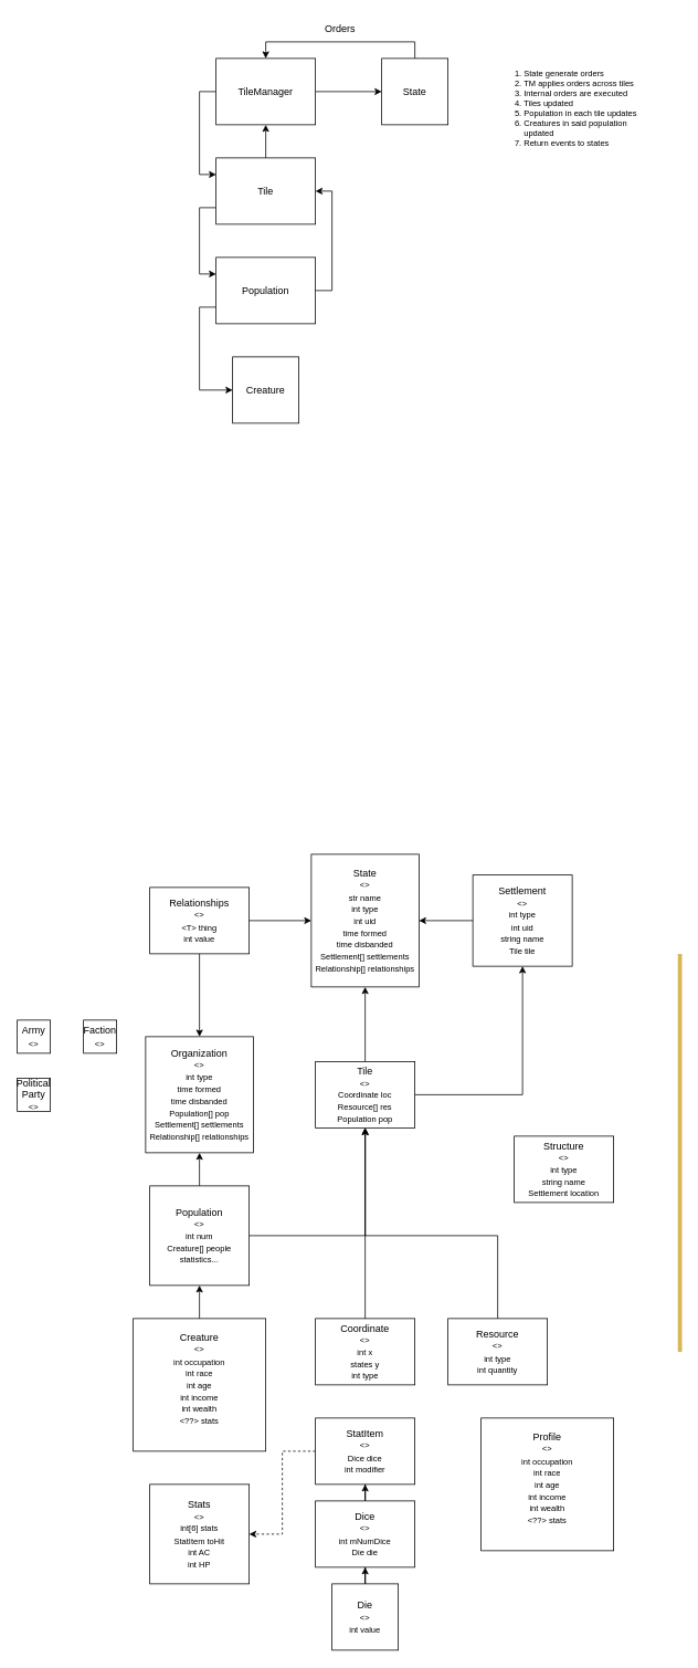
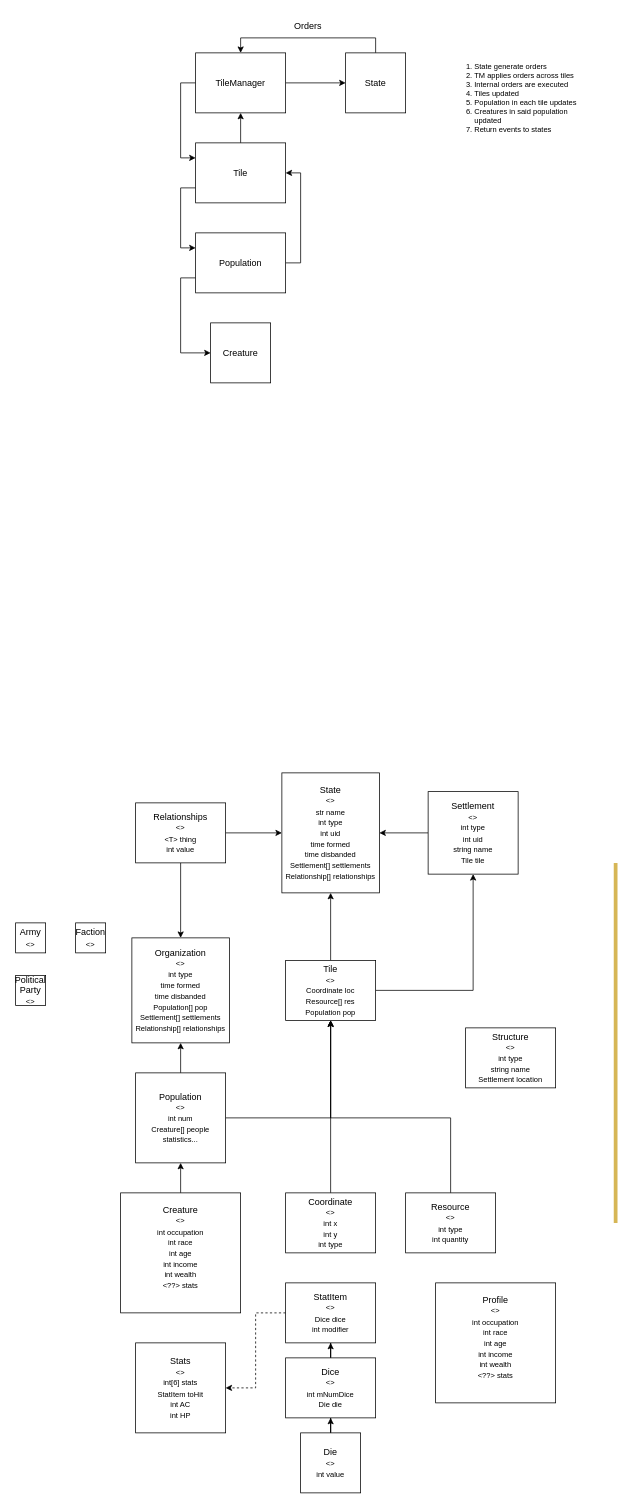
  <mxCell id="0" />
  <mxCell id="1" parent="0" />
  <mxCell id="2" value="" style="endArrow=none;html=1;fillColor=#fff2cc;strokeColor=#d6b656;strokeWidth=5;" parent="1" edge="1"><mxGeometry width="50" height="50" relative="1" as="geometry"><mxPoint x="820" y="1630" as="sourcePoint" /><mxPoint x="820" y="1150" as="targetPoint" /></mxGeometry></mxCell>
  <mxCell id="3" style="edgeStyle=orthogonalEdgeStyle;rounded=0;orthogonalLoop=1;jettySize=auto;html=1;entryX=0.5;entryY=1;entryDx=0;entryDy=0;" parent="1" source="5" target="8" edge="1"><mxGeometry relative="1" as="geometry" /></mxCell>
  <mxCell id="4" style="edgeStyle=orthogonalEdgeStyle;rounded=0;orthogonalLoop=1;jettySize=auto;html=1;entryX=0.5;entryY=1;entryDx=0;entryDy=0;" parent="1" source="5" target="28" edge="1"><mxGeometry relative="1" as="geometry" /></mxCell>
  <mxCell id="5" value="Population&lt;br&gt;&lt;font style=&quot;font-size: 10px&quot;&gt;&amp;lt;&amp;gt;&lt;br&gt;int num&lt;br&gt;Creature[] people&lt;br&gt;statistics...&lt;br&gt;&lt;/font&gt;" style="rounded=0;whiteSpace=wrap;html=1;" parent="1" vertex="1"><mxGeometry x="180" y="1430" width="120" height="120" as="geometry" /></mxCell>
  <mxCell id="6" style="edgeStyle=orthogonalEdgeStyle;rounded=0;orthogonalLoop=1;jettySize=auto;html=1;entryX=0.5;entryY=1;entryDx=0;entryDy=0;" parent="1" source="7" target="5" edge="1"><mxGeometry relative="1" as="geometry" /></mxCell>
  <mxCell id="7" value="Creature&lt;br style=&quot;font-size: 10px&quot;&gt;&lt;font style=&quot;font-size: 10px&quot;&gt;&amp;lt;&amp;gt;&lt;br&gt;int occupation&lt;br&gt;int race&lt;br&gt;int age&lt;br&gt;int income&lt;br&gt;int wealth&lt;br&gt;&amp;lt;??&amp;gt; stats&lt;br&gt;&lt;br&gt;&lt;/font&gt;" style="rounded=0;whiteSpace=wrap;html=1;align=center;" parent="1" vertex="1"><mxGeometry x="160" y="1590" width="160" height="160" as="geometry" /></mxCell>
  <mxCell id="8" value="Organization&lt;br style=&quot;font-size: 10px&quot;&gt;&lt;font style=&quot;font-size: 10px&quot;&gt;&amp;lt;&amp;gt;&lt;br&gt;int type&lt;br&gt;time formed&lt;br&gt;time disbanded&lt;br&gt;Population[] pop&lt;br&gt;Settlement[] settlements&lt;br&gt;Relationship[] relationships&lt;br&gt;&lt;/font&gt;" style="rounded=0;whiteSpace=wrap;html=1;align=center;" parent="1" vertex="1"><mxGeometry x="175" y="1250" width="130" height="140" as="geometry" /></mxCell>
  <mxCell id="9" style="edgeStyle=orthogonalEdgeStyle;rounded=0;orthogonalLoop=1;jettySize=auto;html=1;entryX=0.5;entryY=1;entryDx=0;entryDy=0;" parent="1" source="10" target="28" edge="1"><mxGeometry relative="1" as="geometry" /></mxCell>
- <mxCell id="10" value="Coordinate&lt;br style=&quot;font-size: 10px&quot;&gt;&lt;font style=&quot;font-size: 10px&quot;&gt;&amp;lt;&amp;gt;&lt;br&gt;int x&lt;br&gt;states y&lt;br&gt;int type&lt;br&gt;&lt;/font&gt;" style="rounded=0;whiteSpace=wrap;html=1;align=center;" parent="1" vertex="1"><mxGeometry x="380" y="1590" width="120" height="80" as="geometry" /></mxCell>
+ <mxCell id="10" value="Coordinate&lt;br style=&quot;font-size: 10px&quot;&gt;&lt;font style=&quot;font-size: 10px&quot;&gt;&amp;lt;&amp;gt;&lt;br&gt;int x&lt;br&gt;int y&lt;br&gt;int type&lt;br&gt;&lt;/font&gt;" style="rounded=0;whiteSpace=wrap;html=1;align=center;" parent="1" vertex="1"><mxGeometry x="380" y="1590" width="120" height="80" as="geometry" /></mxCell>
  <mxCell id="11" value="Structure&lt;br style=&quot;font-size: 10px&quot;&gt;&lt;font style=&quot;font-size: 10px&quot;&gt;&amp;lt;&amp;gt;&lt;br&gt;int type&lt;br&gt;string name&lt;br&gt;Settlement location&lt;br&gt;&lt;/font&gt;" style="rounded=0;whiteSpace=wrap;html=1;align=center;" parent="1" vertex="1"><mxGeometry x="620" y="1370" width="120" height="80" as="geometry" /></mxCell>
  <mxCell id="12" value="Army&lt;br style=&quot;font-size: 10px&quot;&gt;&lt;font style=&quot;font-size: 10px&quot;&gt;&amp;lt;&amp;gt;&lt;br&gt;&lt;/font&gt;" style="rounded=0;whiteSpace=wrap;html=1;align=center;" parent="1" vertex="1"><mxGeometry x="20" y="1230" width="40" height="40" as="geometry" /></mxCell>
  <mxCell id="13" value="Faction&lt;br style=&quot;font-size: 10px&quot;&gt;&lt;font style=&quot;font-size: 10px&quot;&gt;&amp;lt;&amp;gt;&lt;br&gt;&lt;/font&gt;" style="rounded=0;whiteSpace=wrap;html=1;align=center;" parent="1" vertex="1"><mxGeometry x="100" y="1230" width="40" height="40" as="geometry" /></mxCell>
  <mxCell id="14" value="Political Party&lt;br style=&quot;font-size: 10px&quot;&gt;&lt;font style=&quot;font-size: 10px&quot;&gt;&amp;lt;&amp;gt;&lt;br&gt;&lt;/font&gt;" style="rounded=0;whiteSpace=wrap;html=1;align=center;" parent="1" vertex="1"><mxGeometry x="20" y="1300" width="40" height="40" as="geometry" /></mxCell>
  <mxCell id="15" value="State&lt;br style=&quot;font-size: 10px&quot;&gt;&lt;font style=&quot;font-size: 10px&quot;&gt;&amp;lt;&amp;gt;&lt;br&gt;str name&lt;br&gt;int type&lt;br&gt;int uid&lt;br&gt;time formed&lt;br&gt;time disbanded&lt;br&gt;Settlement[] settlements&lt;br&gt;Relationship[] relationships&lt;br&gt;&lt;/font&gt;" style="rounded=0;whiteSpace=wrap;html=1;align=center;" parent="1" vertex="1"><mxGeometry x="375" y="1030" width="130" height="160" as="geometry" /></mxCell>
  <mxCell id="16" value="Stats&lt;br style=&quot;font-size: 10px&quot;&gt;&lt;font style=&quot;font-size: 10px&quot;&gt;&amp;lt;&amp;gt;&lt;br&gt;int[6] stats&lt;br&gt;StatItem toHit&lt;br&gt;int AC&lt;br&gt;int HP&lt;br&gt;&lt;/font&gt;" style="rounded=0;whiteSpace=wrap;html=1;align=center;" parent="1" vertex="1"><mxGeometry x="180" y="1790" width="120" height="120" as="geometry" /></mxCell>
  <mxCell id="17" style="edgeStyle=orthogonalEdgeStyle;rounded=0;orthogonalLoop=1;jettySize=auto;html=1;entryX=0;entryY=0.5;entryDx=0;entryDy=0;" parent="1" source="19" target="15" edge="1"><mxGeometry relative="1" as="geometry" /></mxCell>
  <mxCell id="18" style="edgeStyle=orthogonalEdgeStyle;rounded=0;orthogonalLoop=1;jettySize=auto;html=1;entryX=0.5;entryY=0;entryDx=0;entryDy=0;" parent="1" source="19" target="8" edge="1"><mxGeometry relative="1" as="geometry" /></mxCell>
  <mxCell id="19" value="Relationships&lt;br style=&quot;font-size: 10px&quot;&gt;&lt;font style=&quot;font-size: 10px&quot;&gt;&amp;lt;&amp;gt;&lt;br&gt;&amp;lt;T&amp;gt; thing&lt;br&gt;int value&lt;br&gt;&lt;/font&gt;" style="rounded=0;whiteSpace=wrap;html=1;align=center;" parent="1" vertex="1"><mxGeometry x="180" y="1070" width="120" height="80" as="geometry" /></mxCell>
  <mxCell id="20" style="edgeStyle=orthogonalEdgeStyle;rounded=0;orthogonalLoop=1;jettySize=auto;html=1;entryX=0.5;entryY=1;entryDx=0;entryDy=0;" parent="1" source="21" target="23" edge="1"><mxGeometry relative="1" as="geometry" /></mxCell>
  <mxCell id="21" value="Die&lt;br style=&quot;font-size: 10px&quot;&gt;&lt;font style=&quot;font-size: 10px&quot;&gt;&amp;lt;&amp;gt;&lt;br&gt;int value&lt;br&gt;&lt;/font&gt;" style="rounded=0;whiteSpace=wrap;html=1;align=center;" parent="1" vertex="1"><mxGeometry x="400" y="1910" width="80" height="80" as="geometry" /></mxCell>
  <mxCell id="22" style="edgeStyle=orthogonalEdgeStyle;rounded=0;orthogonalLoop=1;jettySize=auto;html=1;entryX=0.5;entryY=1;entryDx=0;entryDy=0;" parent="1" source="23" target="25" edge="1"><mxGeometry relative="1" as="geometry" /></mxCell>
  <mxCell id="23" value="Dice&lt;br style=&quot;font-size: 10px&quot;&gt;&lt;font style=&quot;font-size: 10px&quot;&gt;&amp;lt;&amp;gt;&lt;br&gt;int mNumDice&lt;br&gt;Die die&lt;br&gt;&lt;/font&gt;" style="rounded=0;whiteSpace=wrap;html=1;align=center;" parent="1" vertex="1"><mxGeometry x="380" y="1810" width="120" height="80" as="geometry" /></mxCell>
  <mxCell id="24" style="edgeStyle=orthogonalEdgeStyle;rounded=0;orthogonalLoop=1;jettySize=auto;html=1;entryX=1;entryY=0.5;entryDx=0;entryDy=0;dashed=1;" parent="1" source="25" target="16" edge="1"><mxGeometry relative="1" as="geometry" /></mxCell>
  <mxCell id="25" value="StatItem&lt;br style=&quot;font-size: 10px&quot;&gt;&lt;font style=&quot;font-size: 10px&quot;&gt;&amp;lt;&amp;gt;&lt;br&gt;Dice dice&lt;br&gt;int modifier&lt;br&gt;&lt;/font&gt;" style="rounded=0;whiteSpace=wrap;html=1;align=center;" parent="1" vertex="1"><mxGeometry x="380" y="1710" width="120" height="80" as="geometry" /></mxCell>
  <mxCell id="26" style="edgeStyle=orthogonalEdgeStyle;rounded=0;orthogonalLoop=1;jettySize=auto;html=1;entryX=0.5;entryY=1;entryDx=0;entryDy=0;" parent="1" source="28" target="15" edge="1"><mxGeometry relative="1" as="geometry" /></mxCell>
  <mxCell id="27" style="edgeStyle=orthogonalEdgeStyle;rounded=0;orthogonalLoop=1;jettySize=auto;html=1;entryX=0.5;entryY=1;entryDx=0;entryDy=0;" parent="1" source="28" target="35" edge="1"><mxGeometry relative="1" as="geometry" /></mxCell>
  <mxCell id="28" value="&lt;font&gt;Tile&lt;br&gt;&lt;/font&gt;&lt;font style=&quot;font-size: 10px&quot;&gt;&amp;lt;&amp;gt;&lt;br&gt;Coordinate loc&lt;br&gt;Resource[] res&lt;br&gt;Population pop&lt;br&gt;&lt;/font&gt;" style="rounded=0;whiteSpace=wrap;html=1;align=center;" parent="1" vertex="1"><mxGeometry x="380" y="1280" width="120" height="80" as="geometry" /></mxCell>
  <mxCell id="29" style="edgeStyle=orthogonalEdgeStyle;rounded=0;orthogonalLoop=1;jettySize=auto;html=1;exitX=0;exitY=0.5;exitDx=0;exitDy=0;entryX=0;entryY=0.25;entryDx=0;entryDy=0;" edge="1" parent="1" source="31" target="41"><mxGeometry relative="1" as="geometry"><Array as="points"><mxPoint x="240" y="110" /><mxPoint x="240" y="210" /></Array></mxGeometry></mxCell>
  <mxCell id="30" style="edgeStyle=orthogonalEdgeStyle;rounded=0;orthogonalLoop=1;jettySize=auto;html=1;entryX=0;entryY=0.5;entryDx=0;entryDy=0;" edge="1" parent="1" source="31" target="38"><mxGeometry relative="1" as="geometry" /></mxCell>
  <mxCell id="31" value="&lt;div&gt;TileManager&lt;/div&gt;" style="rounded=0;whiteSpace=wrap;html=1;align=center;" parent="1" vertex="1"><mxGeometry x="260" y="70" width="120" height="80" as="geometry" /></mxCell>
  <mxCell id="32" style="edgeStyle=orthogonalEdgeStyle;rounded=0;orthogonalLoop=1;jettySize=auto;html=1;entryX=0.5;entryY=1;entryDx=0;entryDy=0;" parent="1" source="33" target="28" edge="1"><mxGeometry relative="1" as="geometry"><Array as="points"><mxPoint x="600" y="1490" /><mxPoint x="440" y="1490" /></Array></mxGeometry></mxCell>
  <mxCell id="33" value="&lt;font&gt;Resource&lt;br&gt;&lt;/font&gt;&lt;font style=&quot;font-size: 10px&quot;&gt;&amp;lt;&amp;gt;&lt;br&gt;int type&lt;br&gt;int quantity&lt;br&gt;&lt;/font&gt;" style="rounded=0;whiteSpace=wrap;html=1;align=center;" parent="1" vertex="1"><mxGeometry x="540" y="1590" width="120" height="80" as="geometry" /></mxCell>
  <mxCell id="34" style="edgeStyle=orthogonalEdgeStyle;rounded=0;orthogonalLoop=1;jettySize=auto;html=1;entryX=1;entryY=0.5;entryDx=0;entryDy=0;" parent="1" source="35" target="15" edge="1"><mxGeometry relative="1" as="geometry" /></mxCell>
  <mxCell id="35" value="&lt;font&gt;Settlement&lt;br&gt;&lt;/font&gt;&lt;font style=&quot;font-size: 10px&quot;&gt;&amp;lt;&amp;gt;&lt;br&gt;int type&lt;br&gt;int uid&lt;br&gt;string name&lt;br&gt;Tile tile&lt;br&gt;&lt;/font&gt;" style="rounded=0;whiteSpace=wrap;html=1;align=center;" parent="1" vertex="1"><mxGeometry x="570" y="1055" width="120" height="110" as="geometry" /></mxCell>
  <mxCell id="36" value="Profile&lt;br style=&quot;font-size: 10px&quot;&gt;&lt;font style=&quot;font-size: 10px&quot;&gt;&amp;lt;&amp;gt;&lt;br&gt;int occupation&lt;br&gt;int race&lt;br&gt;int age&lt;br&gt;int income&lt;br&gt;int wealth&lt;br&gt;&amp;lt;??&amp;gt; stats&lt;br&gt;&lt;br&gt;&lt;/font&gt;" style="rounded=0;whiteSpace=wrap;html=1;align=center;" parent="1" vertex="1"><mxGeometry x="580" y="1710" width="160" height="160" as="geometry" /></mxCell>
  <mxCell id="37" style="edgeStyle=orthogonalEdgeStyle;rounded=0;orthogonalLoop=1;jettySize=auto;html=1;entryX=0.5;entryY=0;entryDx=0;entryDy=0;" edge="1" parent="1" source="38" target="31"><mxGeometry relative="1" as="geometry"><Array as="points"><mxPoint x="500" y="50" /><mxPoint x="320" y="50" /></Array></mxGeometry></mxCell>
  <mxCell id="38" value="&lt;div&gt;State&lt;/div&gt;" style="rounded=0;whiteSpace=wrap;html=1;align=center;" vertex="1" parent="1"><mxGeometry x="460" y="70" width="80" height="80" as="geometry" /></mxCell>
  <mxCell id="39" style="edgeStyle=orthogonalEdgeStyle;rounded=0;orthogonalLoop=1;jettySize=auto;html=1;entryX=0;entryY=0.25;entryDx=0;entryDy=0;exitX=0;exitY=0.75;exitDx=0;exitDy=0;" edge="1" parent="1" source="41" target="44"><mxGeometry relative="1" as="geometry"><Array as="points"><mxPoint x="240" y="250" /><mxPoint x="240" y="330" /></Array></mxGeometry></mxCell>
  <mxCell id="40" style="edgeStyle=orthogonalEdgeStyle;rounded=0;orthogonalLoop=1;jettySize=auto;html=1;entryX=0.5;entryY=1;entryDx=0;entryDy=0;" edge="1" parent="1" source="41" target="31"><mxGeometry relative="1" as="geometry" /></mxCell>
  <mxCell id="41" value="&lt;div&gt;Tile&lt;/div&gt;" style="rounded=0;whiteSpace=wrap;html=1;align=center;" vertex="1" parent="1"><mxGeometry x="260" y="190" width="120" height="80" as="geometry" /></mxCell>
  <mxCell id="42" style="edgeStyle=orthogonalEdgeStyle;rounded=0;orthogonalLoop=1;jettySize=auto;html=1;entryX=0;entryY=0.5;entryDx=0;entryDy=0;exitX=0;exitY=0.75;exitDx=0;exitDy=0;" edge="1" parent="1" source="44" target="45"><mxGeometry relative="1" as="geometry"><Array as="points"><mxPoint x="240" y="370" /><mxPoint x="240" y="470" /></Array></mxGeometry></mxCell>
  <mxCell id="43" style="edgeStyle=orthogonalEdgeStyle;rounded=0;orthogonalLoop=1;jettySize=auto;html=1;entryX=1;entryY=0.5;entryDx=0;entryDy=0;" edge="1" parent="1" source="44" target="41"><mxGeometry relative="1" as="geometry"><Array as="points"><mxPoint x="400" y="350" /><mxPoint x="400" y="230" /></Array></mxGeometry></mxCell>
  <mxCell id="44" value="&lt;div&gt;Population&lt;/div&gt;" style="rounded=0;whiteSpace=wrap;html=1;align=center;" vertex="1" parent="1"><mxGeometry x="260" y="310" width="120" height="80" as="geometry" /></mxCell>
  <mxCell id="45" value="&lt;div&gt;Creature&lt;/div&gt;" style="rounded=0;whiteSpace=wrap;html=1;align=center;" vertex="1" parent="1"><mxGeometry x="280" y="430" width="80" height="80" as="geometry" /></mxCell>
  <mxCell id="46" value="Orders" style="text;html=1;strokeColor=none;fillColor=none;align=center;verticalAlign=middle;whiteSpace=wrap;rounded=0;" vertex="1" parent="1"><mxGeometry x="380" y="20" width="60" height="30" as="geometry" /></mxCell>
  <mxCell id="47" value="&lt;ol style=&quot;font-size: 10px&quot;&gt;&lt;li&gt;State generate orders&lt;/li&gt;&lt;li&gt;TM applies orders across tiles&lt;/li&gt;&lt;li&gt;Internal orders are executed&lt;/li&gt;&lt;li&gt;Tiles updated&lt;/li&gt;&lt;li&gt;Population in each tile updates&lt;/li&gt;&lt;li&gt;Creatures in said population updated&lt;/li&gt;&lt;li&gt;Return events to states&lt;/li&gt;&lt;/ol&gt;" style="text;html=1;strokeColor=none;fillColor=none;align=left;verticalAlign=middle;whiteSpace=wrap;rounded=0;" vertex="1" parent="1"><mxGeometry x="590" y="70" width="180" height="120" as="geometry" /></mxCell>
